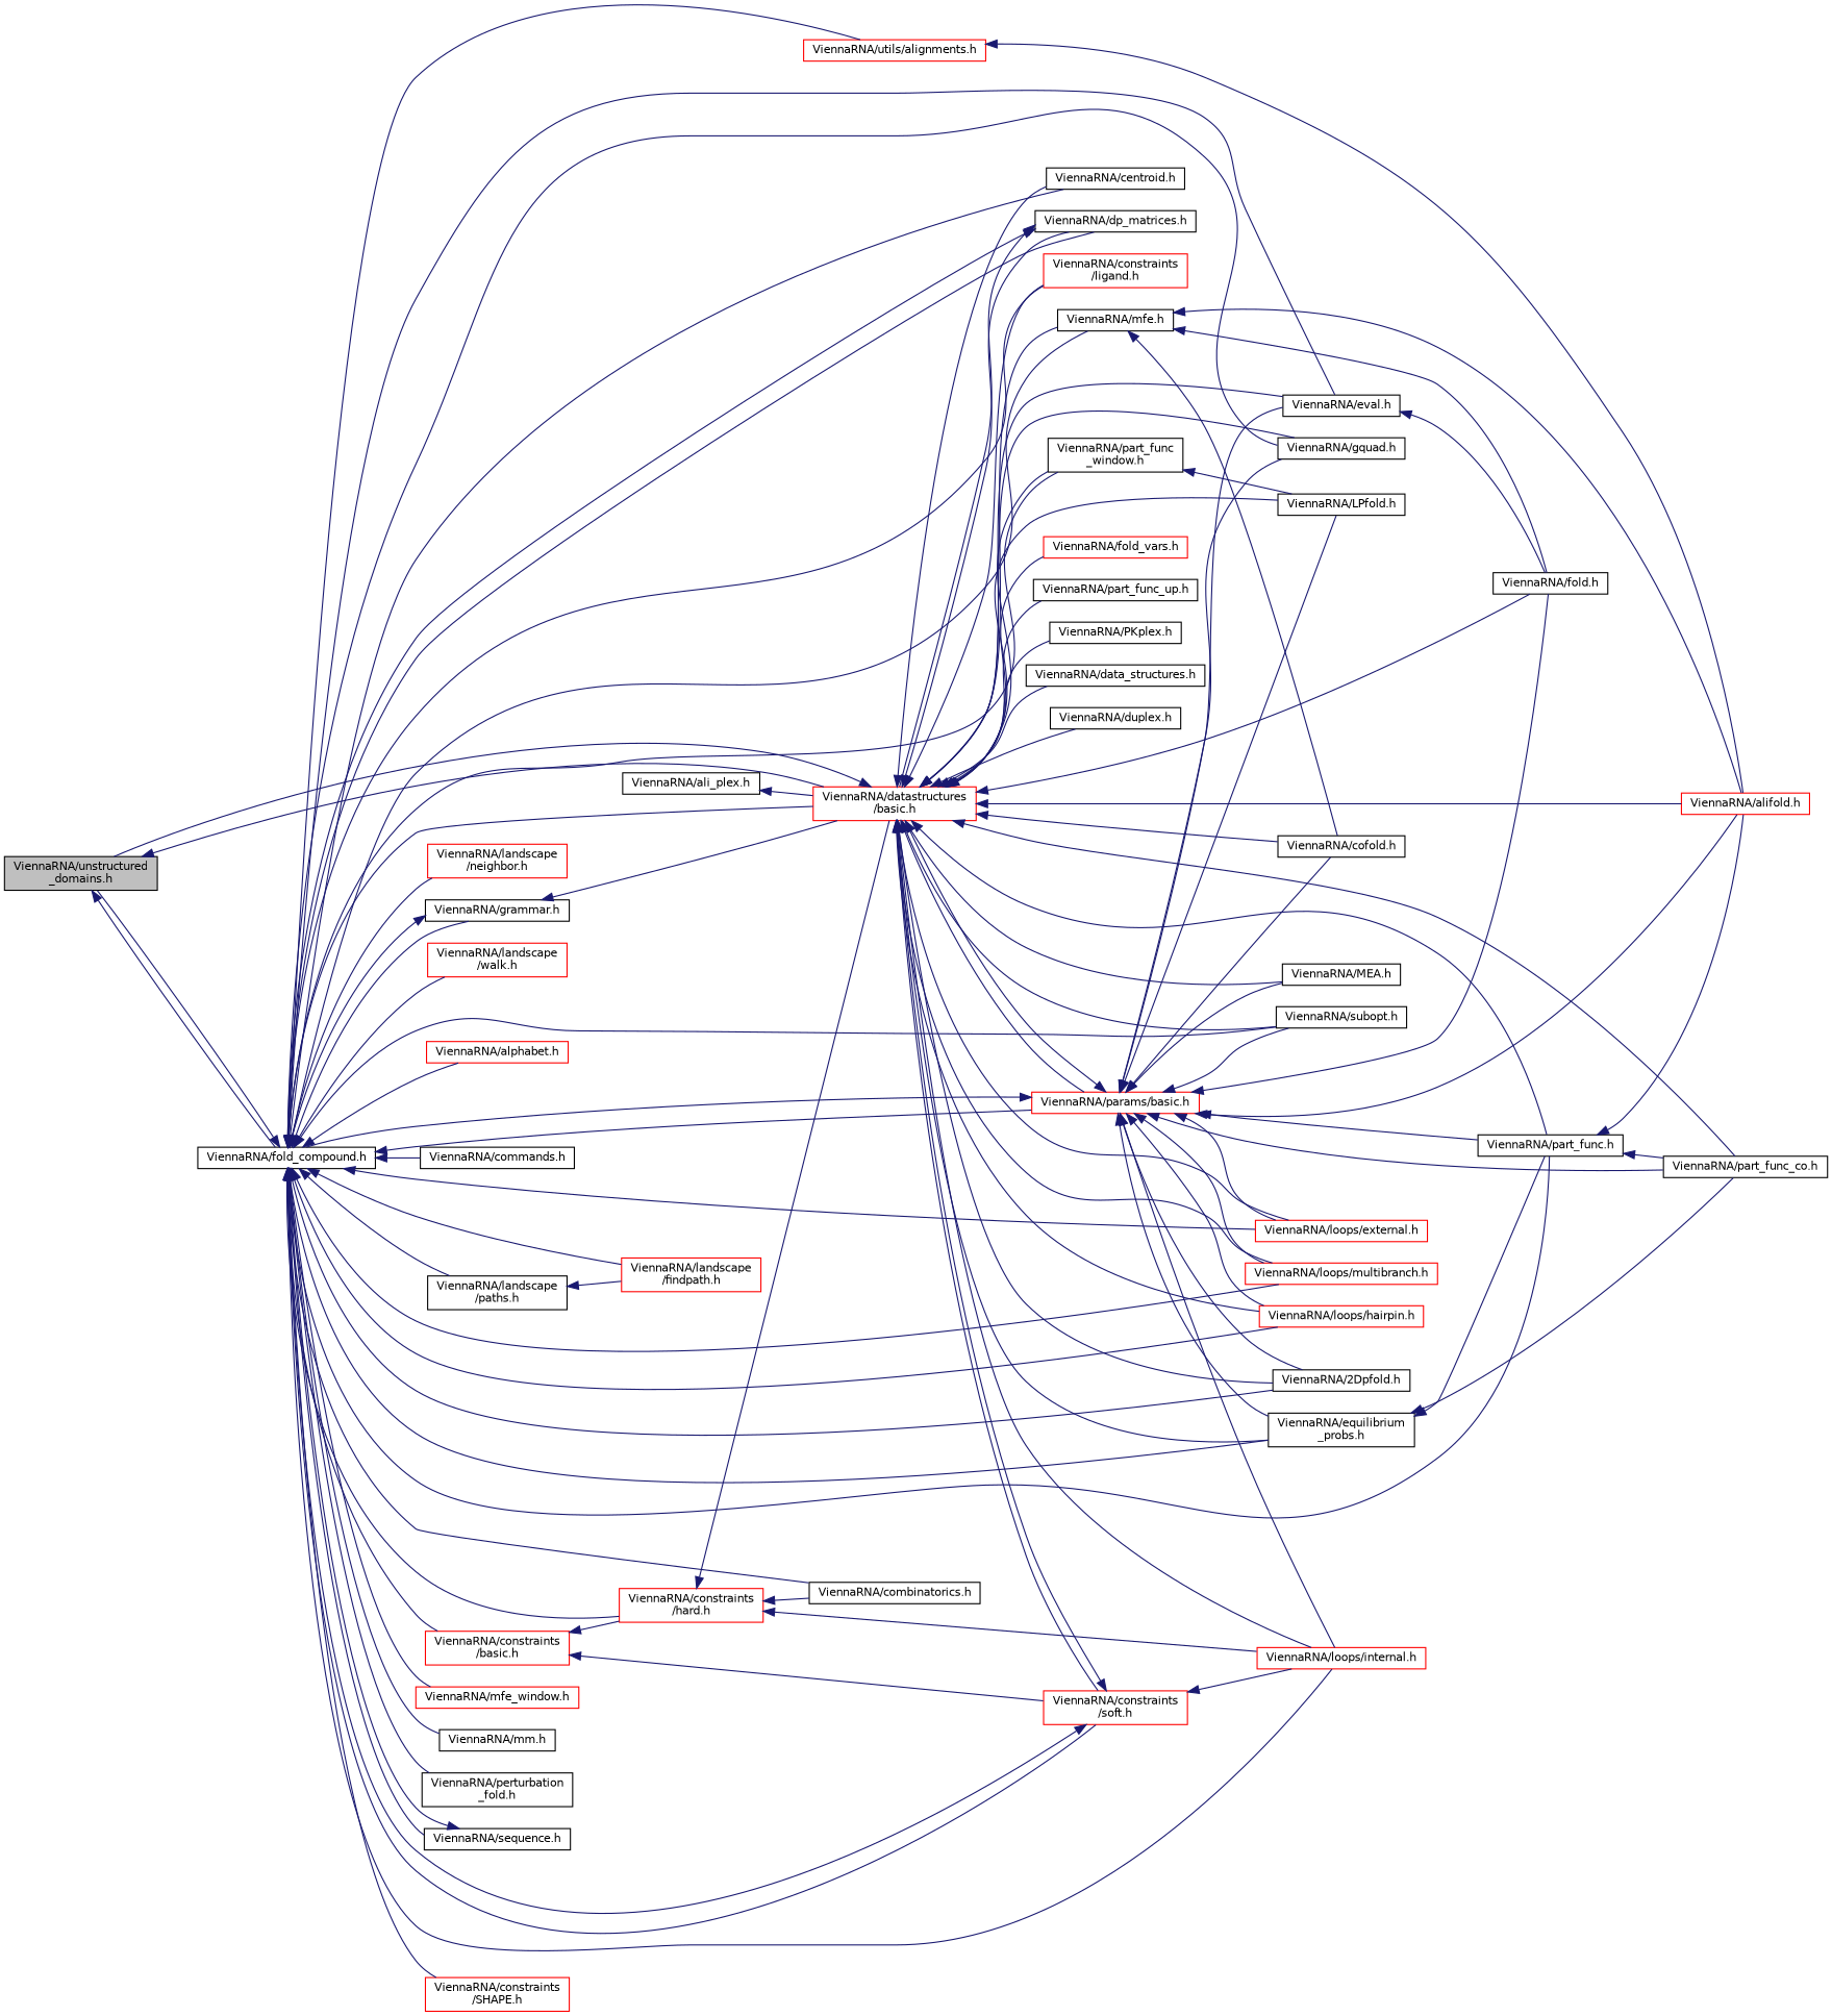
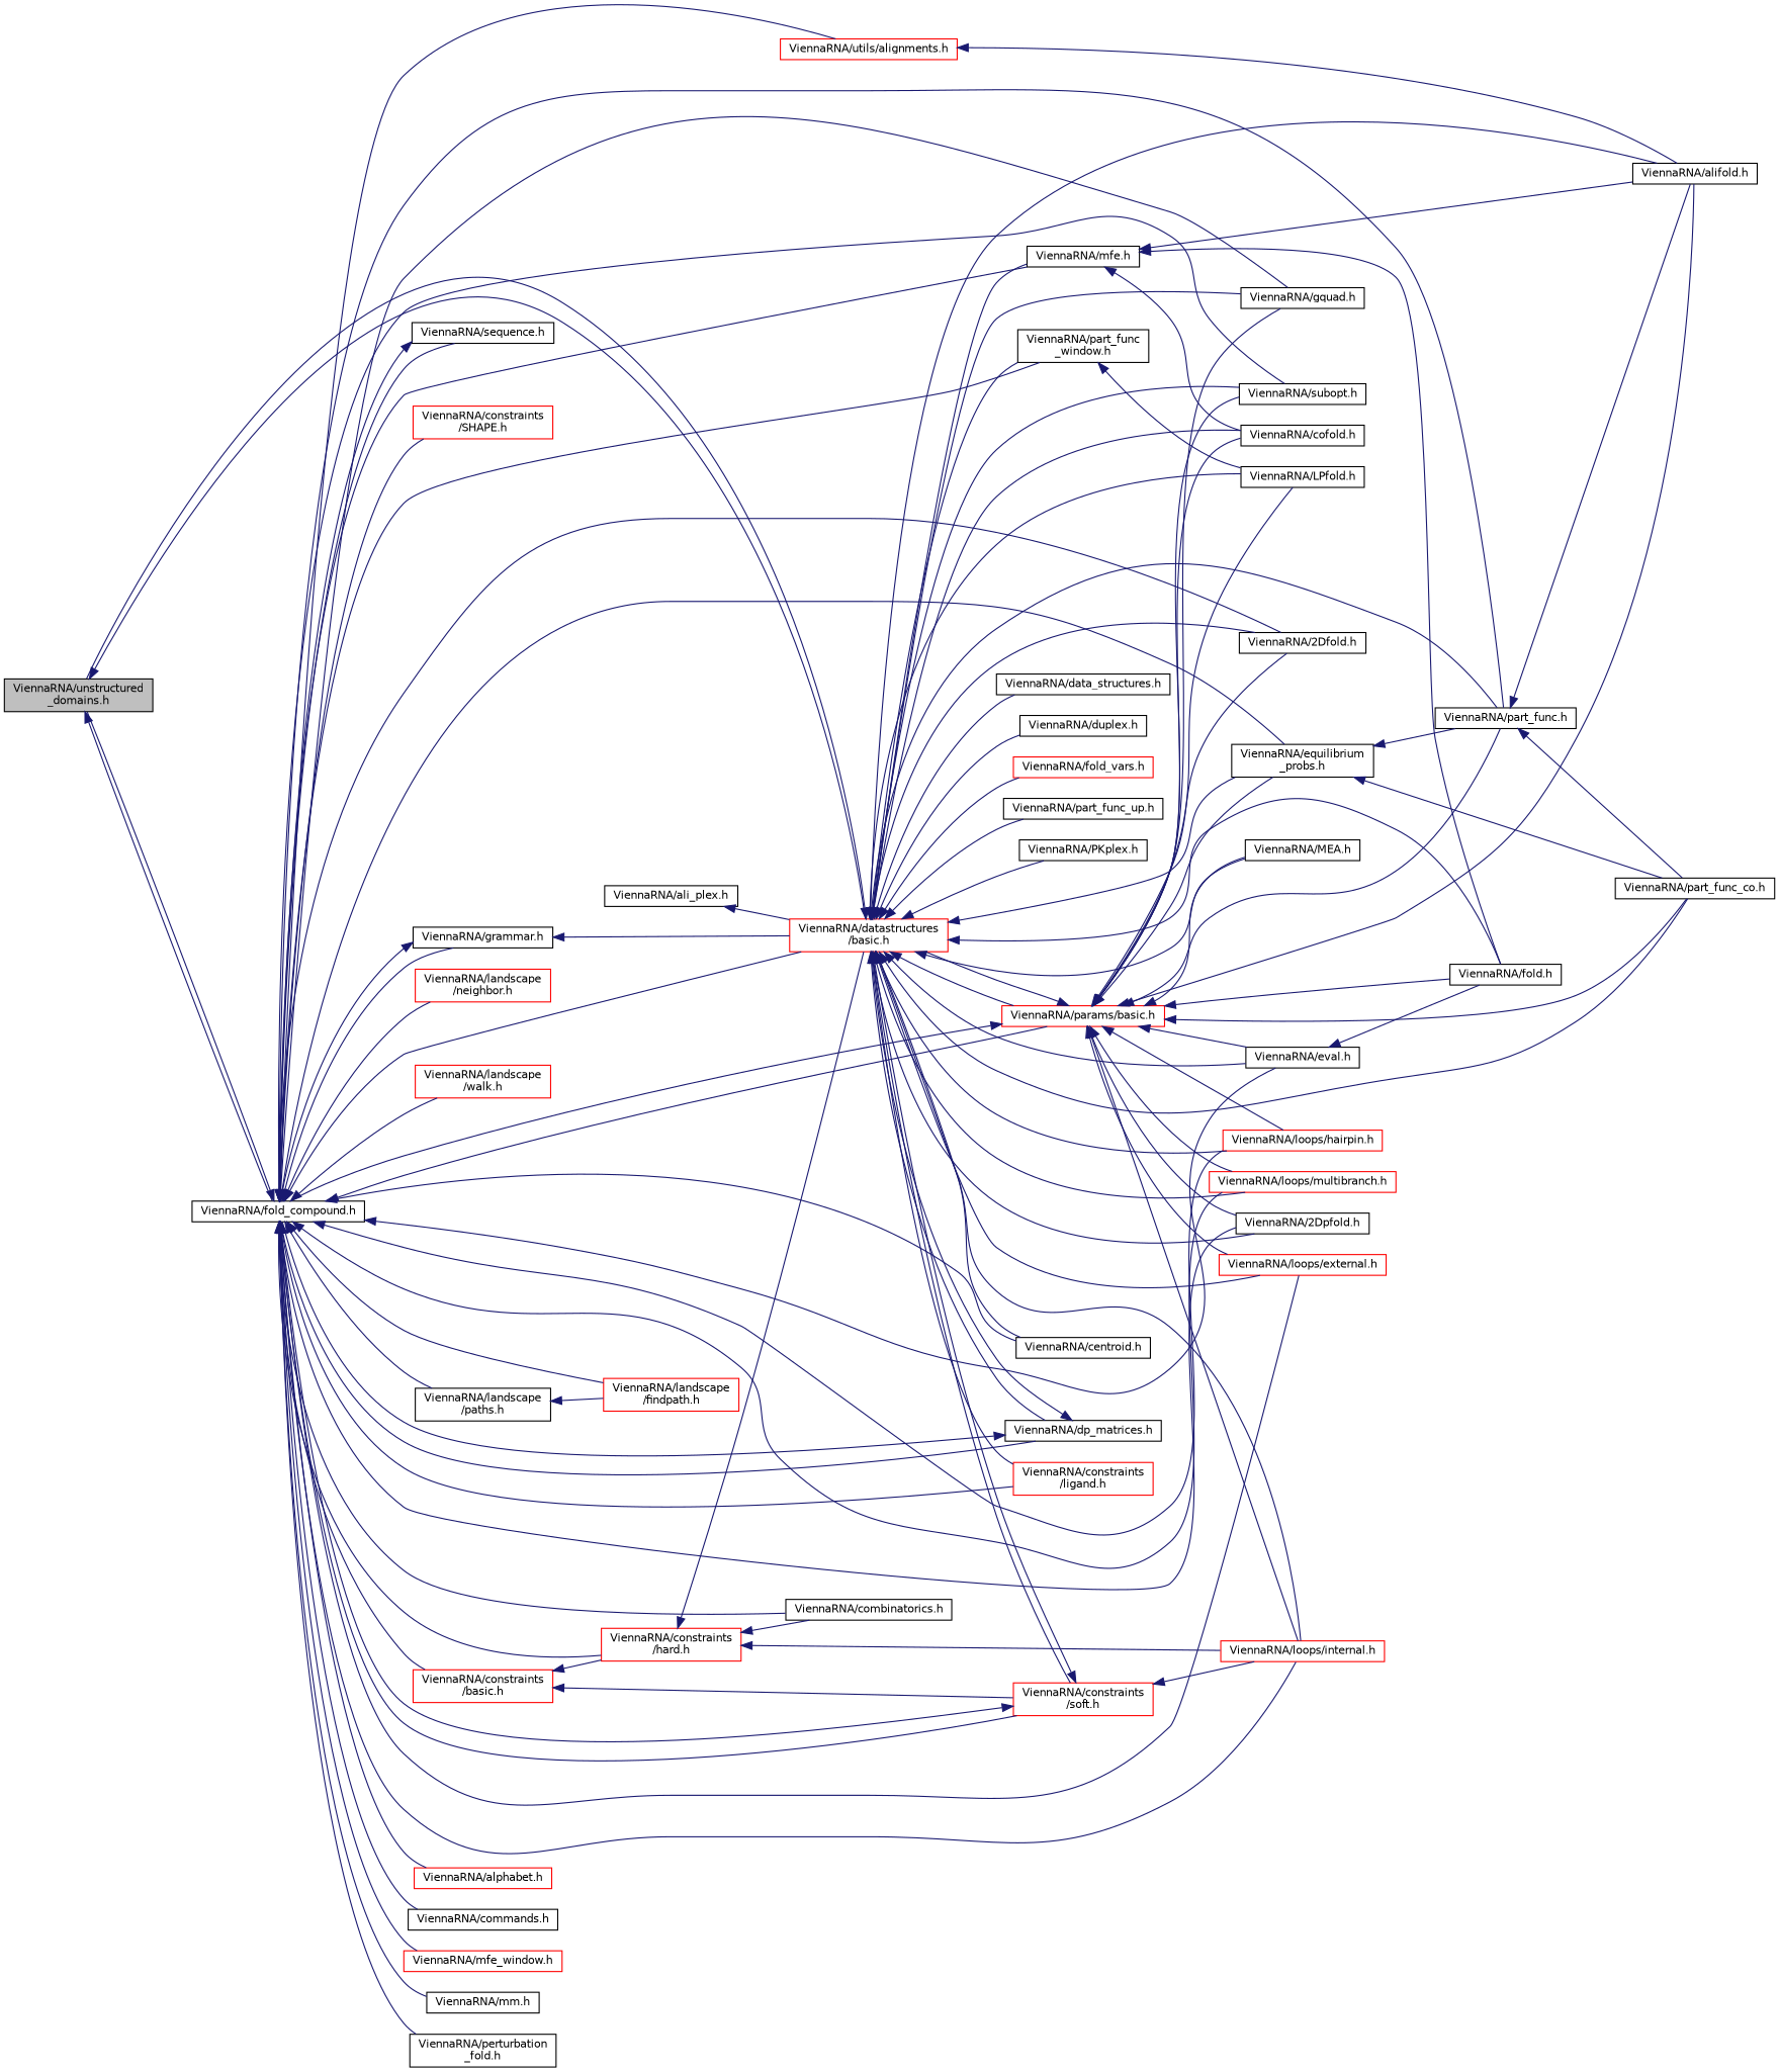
  digraph {
    rankdir=LR
    node [color=black fontname=Helvetica fontsize=10 shape=record]
    edge [color=midnightblue dir=back fontname=Helvetica fontsize=10 labelfontname=Helvetica labelfontsize=10 style=solid]
    n1 [fillcolor=grey75 fontcolor=black height=0.2 label="ViennaRNA/unstructured\l_domains.h" style=filled width=0.4]
    n2 [height=0.2 label="ViennaRNA/fold_compound.h" width=0.4]
    n3 [color=red height=0.2 label="ViennaRNA/datastructures\l/basic.h" width=0.4]
+   n4 [height=0.2 label="ViennaRNA/2Dfold.h" width=0.4]
    n5 [height=0.2 label="ViennaRNA/2Dpfold.h" width=0.4]
    n6 [color=red height=0.2 label="ViennaRNA/alphabet.h" width=0.4]
    n7 [height=0.2 label="ViennaRNA/part_func.h" width=0.4]
    n8 [height=0.2 label="ViennaRNA/centroid.h" width=0.4]
    n9 [height=0.2 label="ViennaRNA/combinatorics.h" width=0.4]
    n10 [height=0.2 label="ViennaRNA/commands.h" width=0.4]
    n11 [height=0.2 label="ViennaRNA/dp_matrices.h" width=0.4]
    n12 [height=0.2 label="ViennaRNA/equilibrium\l_probs.h" width=0.4]
    n13 [height=0.2 label="ViennaRNA/eval.h" width=0.4]
    n14 [height=0.2 label="ViennaRNA/gquad.h" width=0.4]
    n15 [height=0.2 label="ViennaRNA/mfe.h" width=0.4]
    n16 [height=0.2 label="ViennaRNA/part_func\l_window.h" width=0.4]
    n17 [height=0.2 label="ViennaRNA/subopt.h" width=0.4]
    n18 [color=red height=0.2 label="ViennaRNA/params/basic.h" width=0.4]
    n19 [color=red height=0.2 label="ViennaRNA/loops/external.h" width=0.4]
    n20 [color=red height=0.2 label="ViennaRNA/loops/hairpin.h" width=0.4]
    n21 [color=red height=0.2 label="ViennaRNA/loops/internal.h" width=0.4]
    n22 [color=red height=0.2 label="ViennaRNA/loops/multibranch.h" width=0.4]
    n23 [color=red height=0.2 label="ViennaRNA/constraints\l/ligand.h" width=0.4]
    n24 [color=red height=0.2 label="ViennaRNA/constraints\l/soft.h" width=0.4]
    n25 [height=0.2 label="ViennaRNA/grammar.h" width=0.4]
    n26 [color=red height=0.2 label="ViennaRNA/mfe_window.h" width=0.4]
    n27 [height=0.2 label="ViennaRNA/mm.h" width=0.4]
    n28 [height=0.2 label="ViennaRNA/perturbation\l_fold.h" width=0.4]
    n29 [height=0.2 label="ViennaRNA/sequence.h" width=0.4]
    n30 [color=red height=0.2 label="ViennaRNA/constraints\l/basic.h" width=0.4]
    n31 [color=red height=0.2 label="ViennaRNA/constraints\l/hard.h" width=0.4]
    n32 [color=red height=0.2 label="ViennaRNA/constraints\l/SHAPE.h" width=0.4]
    n33 [color=red height=0.2 label="ViennaRNA/landscape\l/findpath.h" width=0.4]
    n34 [color=red height=0.2 label="ViennaRNA/landscape\l/neighbor.h" width=0.4]
    n35 [height=0.2 label="ViennaRNA/landscape\l/paths.h" width=0.4]
    n36 [color=red height=0.2 label="ViennaRNA/landscape\l/walk.h" width=0.4]
    n37 [color=red height=0.2 label="ViennaRNA/utils/alignments.h" width=0.4]
-   n38 [color=red height=0.2 label="ViennaRNA/alifold.h" width=0.4]
+   n38 [height=0.2 label="ViennaRNA/alifold.h" width=0.4]
    n39 [height=0.2 label="ViennaRNA/part_func_co.h" width=0.4]
    n40 [height=0.2 label="ViennaRNA/cofold.h" width=0.4]
    n41 [height=0.2 label="ViennaRNA/data_structures.h" width=0.4]
    n42 [height=0.2 label="ViennaRNA/duplex.h" width=0.4]
    n43 [height=0.2 label="ViennaRNA/fold.h" width=0.4]
    n44 [color=red height=0.2 label="ViennaRNA/fold_vars.h" width=0.4]
    n45 [height=0.2 label="ViennaRNA/LPfold.h" width=0.4]
    n46 [height=0.2 label="ViennaRNA/MEA.h" width=0.4]
    n47 [height=0.2 label="ViennaRNA/part_func_up.h" width=0.4]
    n48 [height=0.2 label="ViennaRNA/PKplex.h" width=0.4]
    n49 [height=0.2 label="ViennaRNA/ali_plex.h" width=0.4]
    n1 -> n2
    n1 -> n3
    n2 -> n1
    n2 -> n3
+   n2 -> n4
    n2 -> n5
    n2 -> n6
    n2 -> n7
    n2 -> n8
    n2 -> n9
    n2 -> n10
    n2 -> n11
    n2 -> n12
    n2 -> n13
    n2 -> n14
    n2 -> n15
    n2 -> n16
    n2 -> n17
    n2 -> n18
    n2 -> n19
    n2 -> n20
    n2 -> n21
    n2 -> n22
    n2 -> n23
    n2 -> n24
    n2 -> n25
    n2 -> n26
    n2 -> n27
    n2 -> n28
    n2 -> n29
    n2 -> n30
    n2 -> n31
    n2 -> n32
    n2 -> n33
    n2 -> n34
    n2 -> n35
    n2 -> n36
    n2 -> n37
    n3 -> n1
+   n3 -> n4
    n3 -> n5
    n3 -> n7
    n3 -> n8
    n3 -> n11
    n3 -> n12
    n3 -> n13
    n3 -> n14
    n3 -> n15
    n3 -> n16
    n3 -> n17
    n3 -> n18
    n3 -> n19
    n3 -> n20
    n3 -> n21
    n3 -> n22
    n3 -> n23
    n3 -> n24
    n3 -> n38
    n3 -> n39
    n3 -> n40
    n3 -> n41
    n3 -> n42
    n3 -> n43
    n3 -> n44
    n3 -> n45
    n3 -> n46
    n3 -> n47
    n3 -> n48
    n7 -> n38
    n7 -> n39
    n11 -> n2
    n11 -> n3
    n12 -> n7
    n12 -> n39
    n13 -> n43
    n15 -> n38
    n15 -> n40
    n15 -> n43
    n16 -> n45
    n18 -> n2
    n18 -> n3
+   n18 -> n4
    n18 -> n5
    n18 -> n7
    n18 -> n12
    n18 -> n13
    n18 -> n14
    n18 -> n17
    n18 -> n19
    n18 -> n20
    n18 -> n21
    n18 -> n22
    n18 -> n38
    n18 -> n39
    n18 -> n40
    n18 -> n43
    n18 -> n45
    n18 -> n46
    n24 -> n2
    n24 -> n3
    n24 -> n21
    n25 -> n2
    n25 -> n3
    n29 -> n2
    n30 -> n24
    n30 -> n31
    n31 -> n3
    n31 -> n9
    n31 -> n21
    n35 -> n33
    n37 -> n38
    n49 -> n3
  }
